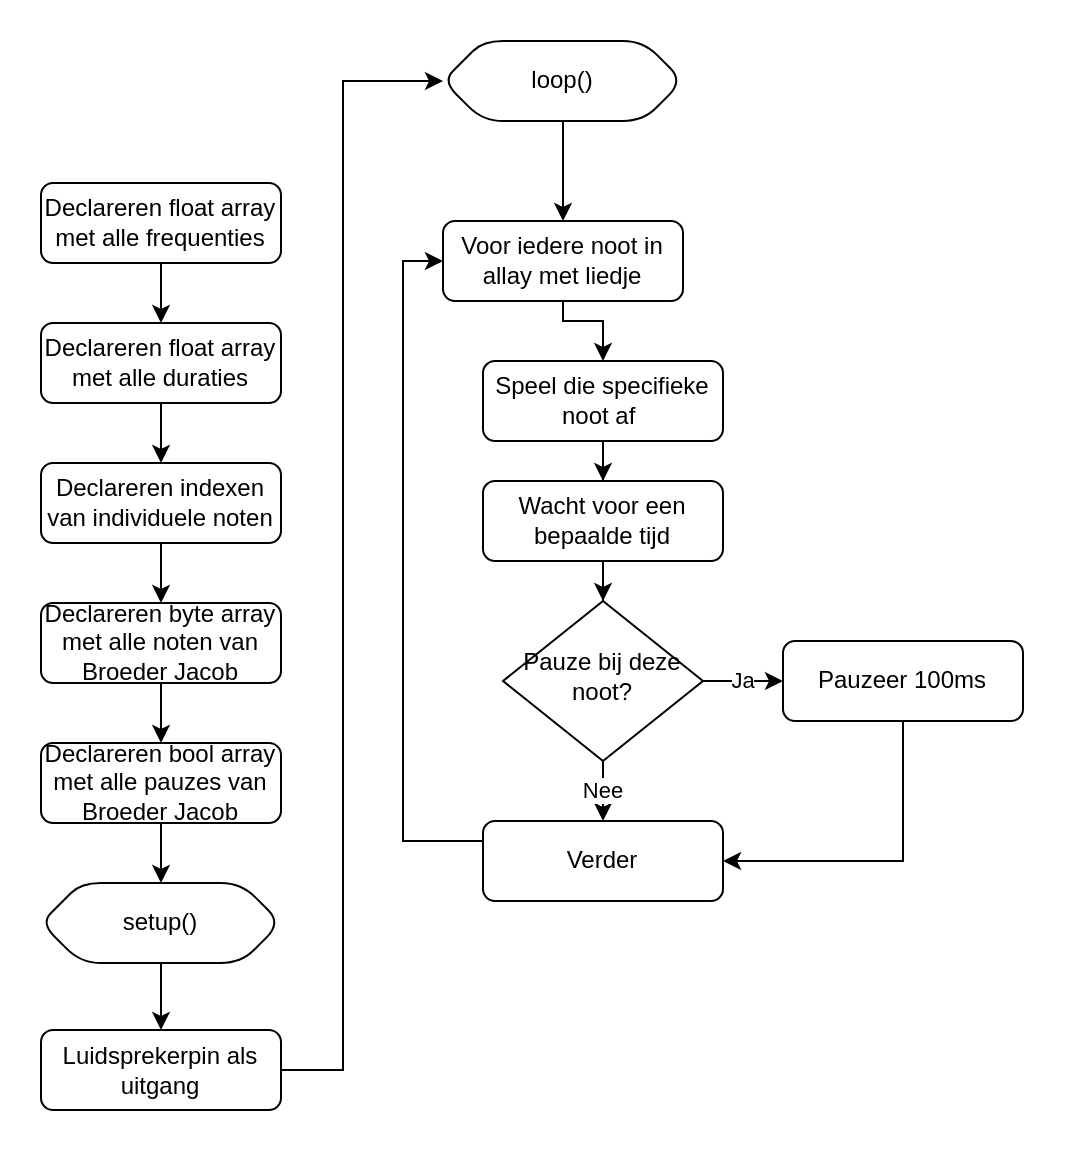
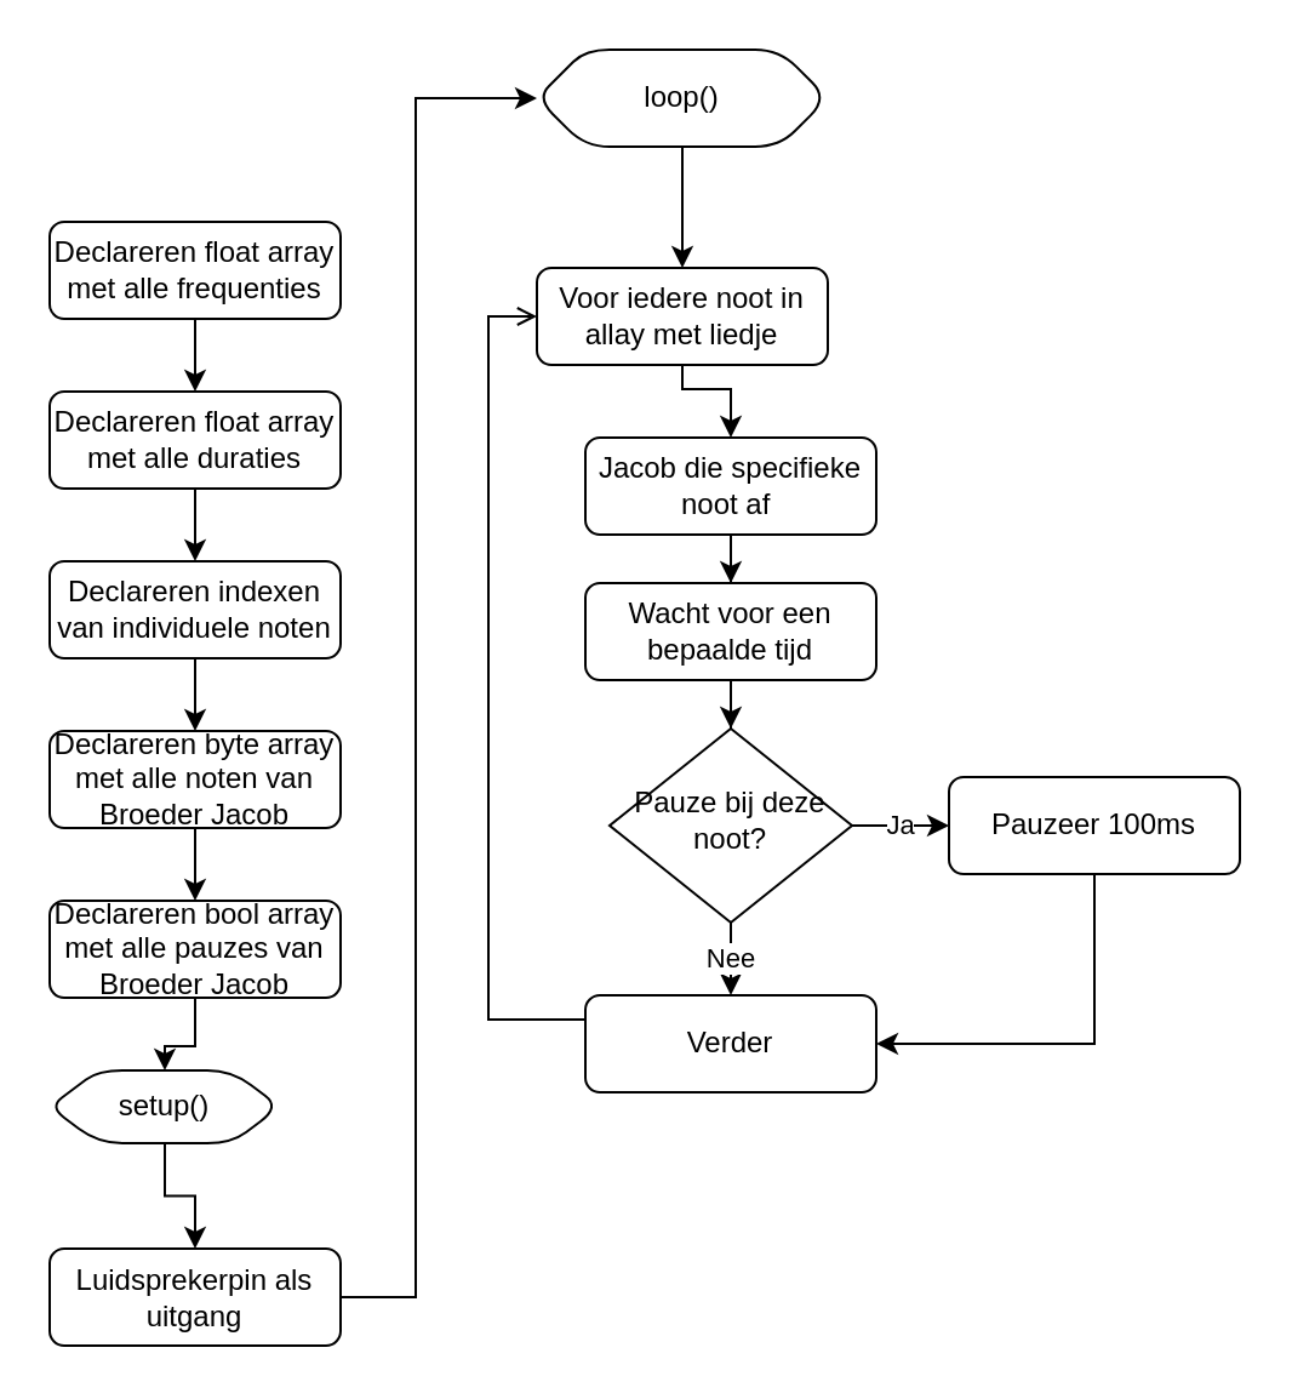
  <mxCell id="0" />
  <mxCell id="1" parent="0" />
  <mxCell id="2" value="" style="edgeStyle=orthogonalEdgeStyle;rounded=0;orthogonalLoop=1;jettySize=auto;html=1;" parent="1" source="3" target="5" edge="1"><mxGeometry relative="1" as="geometry" /></mxCell>
  <mxCell id="3" value="Declareren float array met alle frequenties" style="rounded=1;whiteSpace=wrap;html=1;fontSize=12;glass=0;strokeWidth=1;shadow=0;" parent="1" vertex="1"><mxGeometry x="20" y="91" width="120" height="40" as="geometry" /></mxCell>
  <mxCell id="4" value="" style="edgeStyle=orthogonalEdgeStyle;rounded=0;orthogonalLoop=1;jettySize=auto;html=1;" parent="1" source="5" target="6" edge="1"><mxGeometry relative="1" as="geometry" /></mxCell>
  <mxCell id="5" value="Declareren float array met alle duraties" style="rounded=1;whiteSpace=wrap;html=1;fontSize=12;glass=0;strokeWidth=1;shadow=0;" parent="1" vertex="1"><mxGeometry x="20" y="161" width="120" height="40" as="geometry" /></mxCell>
  <mxCell id="6" value="Declareren indexen van individuele noten" style="rounded=1;whiteSpace=wrap;html=1;fontSize=12;glass=0;strokeWidth=1;shadow=0;" parent="1" vertex="1"><mxGeometry x="20" y="231" width="120" height="40" as="geometry" /></mxCell>
  <mxCell id="7" value="" style="edgeStyle=orthogonalEdgeStyle;rounded=0;orthogonalLoop=1;jettySize=auto;html=1;exitX=0.5;exitY=1;exitDx=0;exitDy=0;" parent="1" source="6" target="9" edge="1"><mxGeometry relative="1" as="geometry"><mxPoint x="80" y="351" as="sourcePoint" /></mxGeometry></mxCell>
  <mxCell id="8" value="" style="edgeStyle=orthogonalEdgeStyle;rounded=0;orthogonalLoop=1;jettySize=auto;html=1;" parent="1" source="9" target="23" edge="1"><mxGeometry relative="1" as="geometry" /></mxCell>
  <mxCell id="9" value="Declareren byte array met alle noten van Broeder Jacob" style="rounded=1;whiteSpace=wrap;html=1;fontSize=12;glass=0;strokeWidth=1;shadow=0;" parent="1" vertex="1"><mxGeometry x="20" y="301" width="120" height="40" as="geometry" /></mxCell>
  <mxCell id="10" style="edgeStyle=orthogonalEdgeStyle;rounded=0;orthogonalLoop=1;jettySize=auto;html=1;entryX=0.5;entryY=0;entryDx=0;entryDy=0;" parent="1" source="11" target="13" edge="1"><mxGeometry relative="1" as="geometry" /></mxCell>
  <mxCell id="11" value="loop()" style="shape=hexagon;perimeter=hexagonPerimeter2;whiteSpace=wrap;html=1;fixedSize=1;rounded=1;glass=0;strokeWidth=1;shadow=0;" parent="1" vertex="1"><mxGeometry x="221" y="20" width="120" height="40" as="geometry" /></mxCell>
  <mxCell id="12" style="edgeStyle=orthogonalEdgeStyle;rounded=0;orthogonalLoop=1;jettySize=auto;html=1;entryX=0.5;entryY=0;entryDx=0;entryDy=0;" parent="1" source="13" target="15" edge="1"><mxGeometry relative="1" as="geometry"><Array as="points"><mxPoint x="281" y="160" /><mxPoint x="301" y="160" /></Array></mxGeometry></mxCell>
  <mxCell id="13" value="Voor iedere noot in allay met liedje" style="rounded=1;whiteSpace=wrap;html=1;fontSize=12;glass=0;strokeWidth=1;shadow=0;" parent="1" vertex="1"><mxGeometry x="221" y="110" width="120" height="40" as="geometry" /></mxCell>
  <mxCell id="14" style="edgeStyle=orthogonalEdgeStyle;rounded=0;orthogonalLoop=1;jettySize=auto;html=1;" parent="1" source="15" target="17" edge="1"><mxGeometry relative="1" as="geometry" /></mxCell>
- <mxCell id="15" value="Speel die specifieke noot af&amp;nbsp;" style="rounded=1;whiteSpace=wrap;html=1;fontSize=12;glass=0;strokeWidth=1;shadow=0;" parent="1" vertex="1"><mxGeometry x="241" y="180" width="120" height="40" as="geometry" /></mxCell>
+ <mxCell id="15" value="Jacob die specifieke noot af&amp;nbsp;" style="rounded=1;whiteSpace=wrap;html=1;fontSize=12;glass=0;strokeWidth=1;shadow=0;" parent="1" vertex="1"><mxGeometry x="241" y="180" width="120" height="40" as="geometry" /></mxCell>
  <mxCell id="16" style="edgeStyle=orthogonalEdgeStyle;rounded=0;orthogonalLoop=1;jettySize=auto;html=1;entryX=0.5;entryY=0;entryDx=0;entryDy=0;" parent="1" source="17" target="20" edge="1"><mxGeometry relative="1" as="geometry" /></mxCell>
  <mxCell id="17" value="Wacht voor een bepaalde tijd" style="rounded=1;whiteSpace=wrap;html=1;fontSize=12;glass=0;strokeWidth=1;shadow=0;" parent="1" vertex="1"><mxGeometry x="241" y="240" width="120" height="40" as="geometry" /></mxCell>
  <mxCell id="18" value="Ja" style="edgeStyle=orthogonalEdgeStyle;rounded=0;orthogonalLoop=1;jettySize=auto;html=1;" parent="1" source="20" target="25" edge="1"><mxGeometry relative="1" as="geometry" /></mxCell>
  <mxCell id="19" value="Nee" style="edgeStyle=orthogonalEdgeStyle;rounded=0;orthogonalLoop=1;jettySize=auto;html=1;" parent="1" source="20" edge="1"><mxGeometry relative="1" as="geometry"><mxPoint x="301" y="410" as="targetPoint" /></mxGeometry></mxCell>
  <mxCell id="20" value="Pauze bij deze noot?" style="rhombus;whiteSpace=wrap;html=1;shadow=0;fontFamily=Helvetica;fontSize=12;align=center;strokeWidth=1;spacing=6;spacingTop=-4;" parent="1" vertex="1"><mxGeometry x="251" y="300" width="100" height="80" as="geometry" /></mxCell>
  <mxCell id="21" value="" style="edgeStyle=orthogonalEdgeStyle;rounded=0;orthogonalLoop=1;jettySize=auto;html=1;exitX=1;exitY=0.5;exitDx=0;exitDy=0;" parent="1" source="30" target="11" edge="1"><mxGeometry relative="1" as="geometry"><Array as="points"><mxPoint x="171" y="535" /><mxPoint x="171" y="40" /></Array><mxPoint x="160" y="560" as="sourcePoint" /></mxGeometry></mxCell>
  <mxCell id="22" style="edgeStyle=orthogonalEdgeStyle;rounded=0;orthogonalLoop=1;jettySize=auto;html=1;entryX=0.5;entryY=0;entryDx=0;entryDy=0;" edge="1" parent="1" source="23" target="29"><mxGeometry relative="1" as="geometry" /></mxCell>
  <mxCell id="23" value="Declareren bool array met alle pauzes van Broeder Jacob" style="rounded=1;whiteSpace=wrap;html=1;fontSize=12;glass=0;strokeWidth=1;shadow=0;" parent="1" vertex="1"><mxGeometry x="20" y="371" width="120" height="40" as="geometry" /></mxCell>
  <mxCell id="24" style="edgeStyle=orthogonalEdgeStyle;rounded=0;orthogonalLoop=1;jettySize=auto;html=1;entryX=1;entryY=0.5;entryDx=0;entryDy=0;" parent="1" source="25" target="27" edge="1"><mxGeometry relative="1" as="geometry"><Array as="points"><mxPoint x="451" y="430" /></Array></mxGeometry></mxCell>
  <mxCell id="25" value="Pauzeer 100ms" style="rounded=1;whiteSpace=wrap;html=1;fontSize=12;glass=0;strokeWidth=1;shadow=0;" parent="1" vertex="1"><mxGeometry x="391" y="320" width="120" height="40" as="geometry" /></mxCell>
- <mxCell id="26" style="edgeStyle=orthogonalEdgeStyle;rounded=0;orthogonalLoop=1;jettySize=auto;html=1;entryX=0;entryY=0.5;entryDx=0;entryDy=0;" parent="1" source="27" target="13" edge="1"><mxGeometry relative="1" as="geometry"><Array as="points"><mxPoint x="201" y="420" /><mxPoint x="201" y="130" /></Array></mxGeometry></mxCell>
+ <mxCell id="26" style="edgeStyle=orthogonalEdgeStyle;rounded=0;orthogonalLoop=1;jettySize=auto;html=1;entryX=0;entryY=0.5;entryDx=0;entryDy=0;endArrow=open;" parent="1" source="27" target="13" edge="1"><mxGeometry relative="1" as="geometry"><Array as="points"><mxPoint x="201" y="420" /><mxPoint x="201" y="130" /></Array></mxGeometry></mxCell>
  <mxCell id="27" value="Verder" style="rounded=1;whiteSpace=wrap;html=1;fontSize=12;glass=0;strokeWidth=1;shadow=0;" parent="1" vertex="1"><mxGeometry x="241" y="410" width="120" height="40" as="geometry" /></mxCell>
  <mxCell id="28" style="edgeStyle=orthogonalEdgeStyle;rounded=0;orthogonalLoop=1;jettySize=auto;html=1;entryX=0.5;entryY=0;entryDx=0;entryDy=0;" edge="1" parent="1" source="29" target="30"><mxGeometry relative="1" as="geometry" /></mxCell>
- <mxCell id="29" value="setup()" style="shape=hexagon;perimeter=hexagonPerimeter2;whiteSpace=wrap;html=1;fixedSize=1;rounded=1;glass=0;strokeWidth=1;shadow=0;" vertex="1" parent="1"><mxGeometry x="20" y="441" width="120" height="40" as="geometry" /></mxCell>
+ <mxCell id="29" value="setup()" style="shape=hexagon;perimeter=hexagonPerimeter2;whiteSpace=wrap;html=1;fixedSize=1;rounded=1;glass=0;strokeWidth=1;shadow=0;" vertex="1" parent="1"><mxGeometry x="20" y="441" width="95" height="30" as="geometry" /></mxCell>
  <mxCell id="30" value="Luidsprekerpin als uitgang" style="rounded=1;whiteSpace=wrap;html=1;fontSize=12;glass=0;strokeWidth=1;shadow=0;" vertex="1" parent="1"><mxGeometry x="20" y="514.5" width="120" height="40" as="geometry" /></mxCell>
